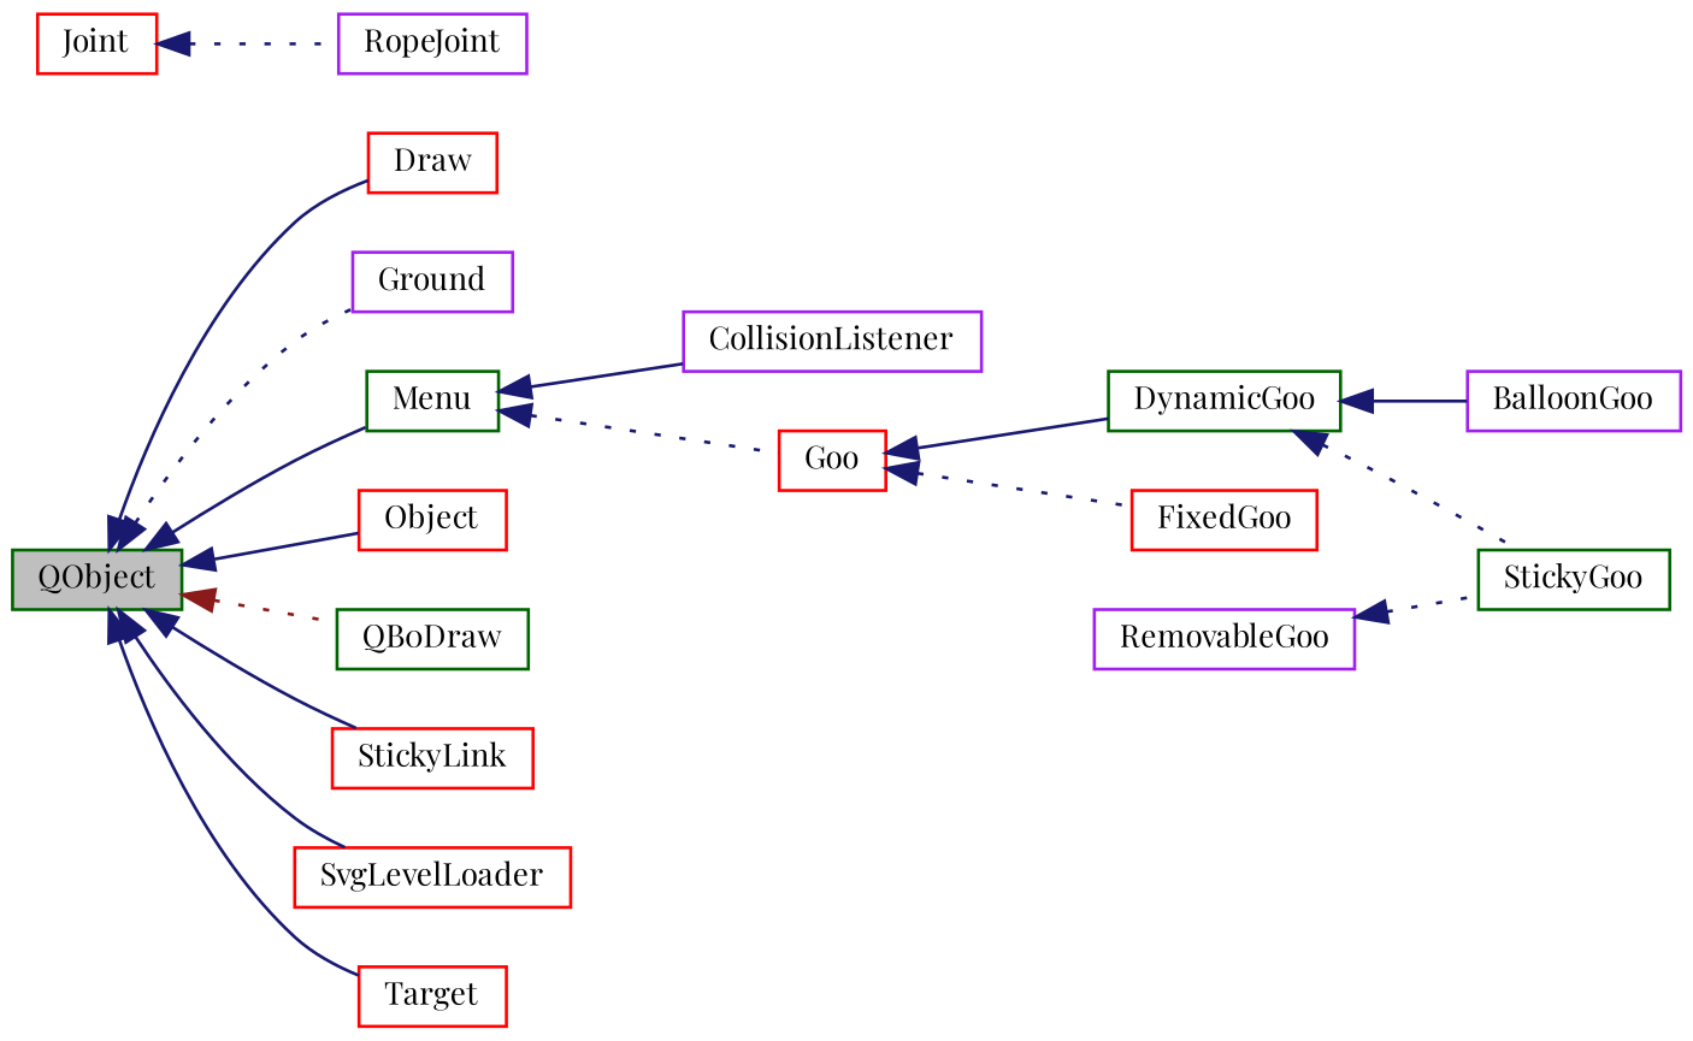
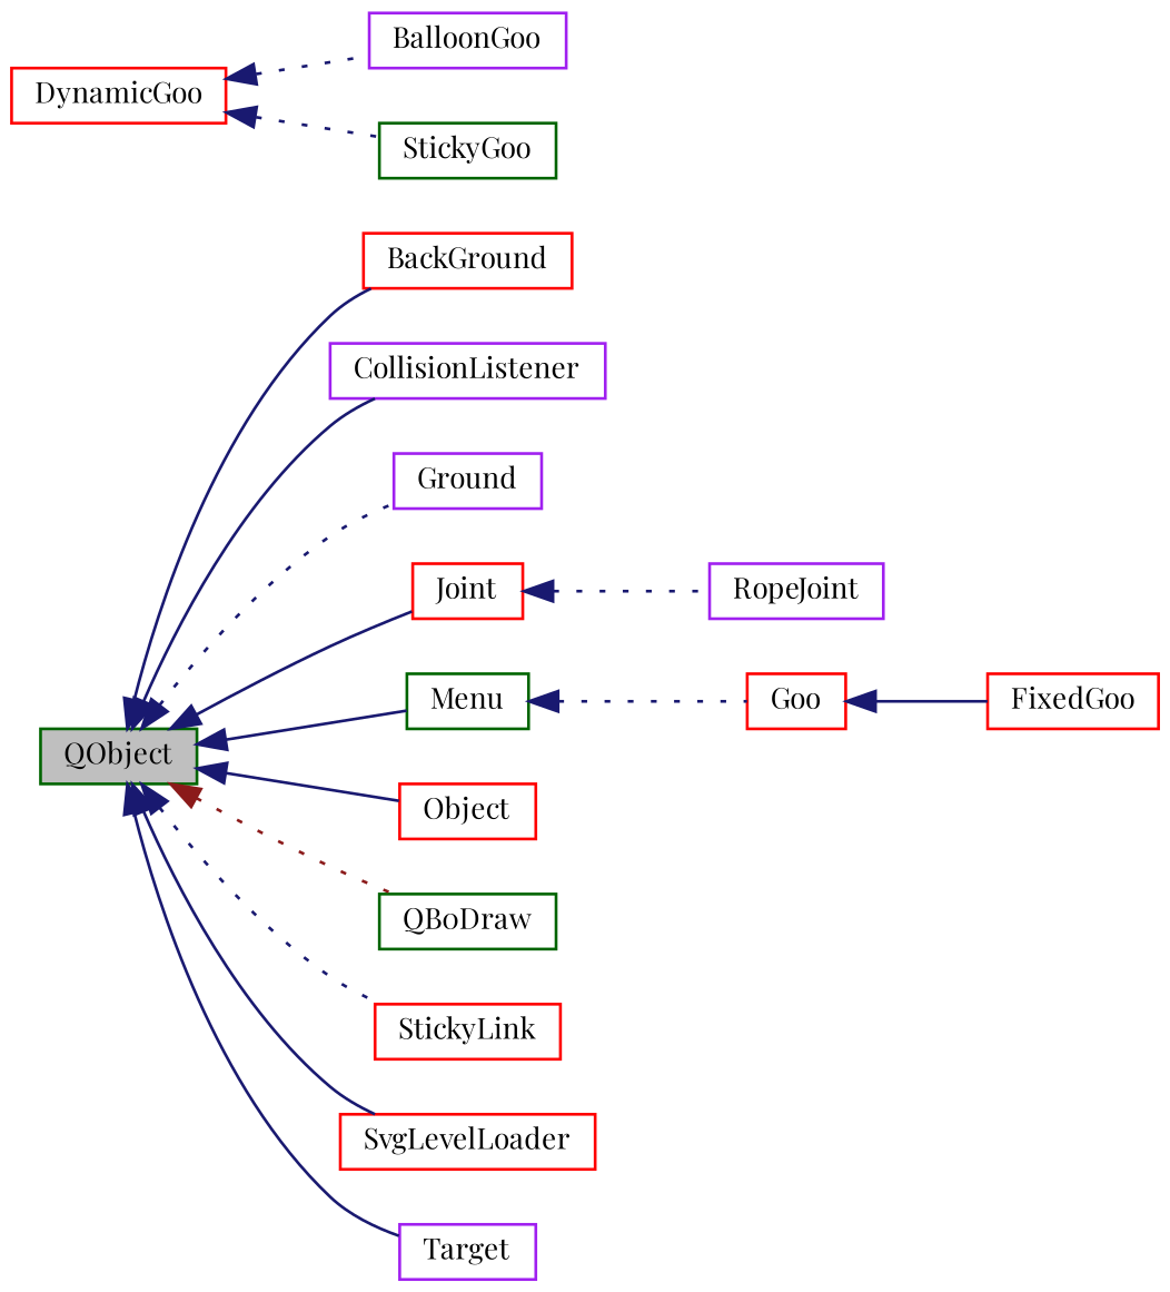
  digraph {
    fontname="Playfair Display"
    rankdir=LR
    node [color=red fillcolor=white fontname="Playfair Display" fontsize=10 shape=record style=filled]
    edge [color=midnightblue dir=back fontname="Playfair Display" fontsize=10 labelfontname=Helvetica labelfontsize=10 style=solid]
    n1 [color=darkgreen fillcolor=grey75 fontcolor=black height=0.2 label=QObject width=0.4]
-   n2 [height=0.2 label=Draw width=0.4]
+   n2 [height=0.2 label=BackGround width=0.4]
    n3 [color=purple height=0.2 label=CollisionListener width=0.4]
    n4 [color=purple height=0.2 label=Ground width=0.4]
    n5 [height=0.2 label=Joint width=0.4]
    n6 [color=darkgreen height=0.2 label=Menu width=0.4]
    n7 [height=0.2 label=Object width=0.4]
    n8 [color=darkgreen height=0.2 label=QB0Draw width=0.4]
    n9 [height=0.2 label=StickyLink width=0.4]
    n10 [height=0.2 label=SvgLevelLoader width=0.4]
-   n11 [height=0.2 label=Target width=0.4]
+   n11 [color=purple height=0.2 label=Target width=0.4]
    n12 [height=0.2 label=Goo width=0.4]
-   n13 [color=darkgreen height=0.2 label=DynamicGoo width=0.4]
+   n13 [height=0.2 label=DynamicGoo width=0.4]
    n14 [height=0.2 label=FixedGoo width=0.4]
    n15 [color=purple height=0.2 label=RopeJoint width=0.4]
    n16 [color=purple height=0.2 label=BalloonGoo width=0.4]
    n17 [color=darkgreen height=0.2 label=StickyGoo width=0.4]
-   n18 [color=purple height=0.2 label=RemovableGoo width=0.4]
    n1 -> n2
-   n6 -> n3
+   n1 -> n3
    n1 -> n4 [style=dotted]
+   n1 -> n5
    n1 -> n6
    n1 -> n7
    n1 -> n8 [color=firebrick4 style=dotted]
-   n1 -> n9
+   n1 -> n9 [style=dotted]
    n1 -> n10
    n1 -> n11
    n5 -> n15 [style=dotted]
    n6 -> n12 [style=dotted]
-   n12 -> n13
-   n12 -> n14 [style=dotted]
-   n13 -> n16
+   n12 -> n14
+   n13 -> n16 [style=dotted]
    n13 -> n17 [style=dotted]
-   n18 -> n17 [style=dotted]
  }
